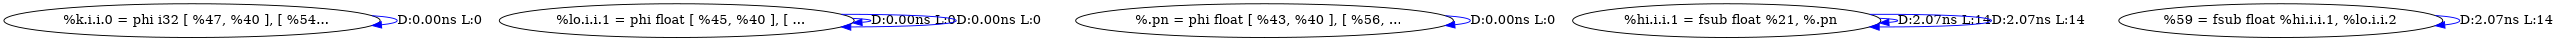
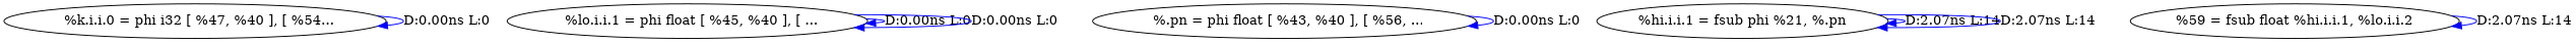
  digraph {
    edge [color=blue]
    n1 [label="  %k.i.i.0 = phi i32 [ %47, %40 ], [ %54..."]
    n2 [label="  %lo.i.i.1 = phi float [ %45, %40 ], [ ..."]
    n3 [label="  %.pn = phi float [ %43, %40 ], [ %56, ..."]
-   n4 [label="  %hi.i.i.1 = fsub float %21, %.pn"]
+   n4 [label="%hi.i.i.1 = fsub phi %21, %.pn"]
    n5 [label="%59 = fsub float %hi.i.i.1, %lo.i.i.2"]
    n1 -> n1 [label="D:0.00ns L:0"]
    n2 -> n2 [label="D:0.00ns L:0"]
    n2 -> n2 [label="D:0.00ns L:0"]
    n3 -> n3 [label="D:0.00ns L:0"]
    n4 -> n4 [label="D:2.07ns L:14"]
    n4 -> n4 [label="D:2.07ns L:14"]
    n5 -> n5 [label="D:2.07ns L:14"]
  }
